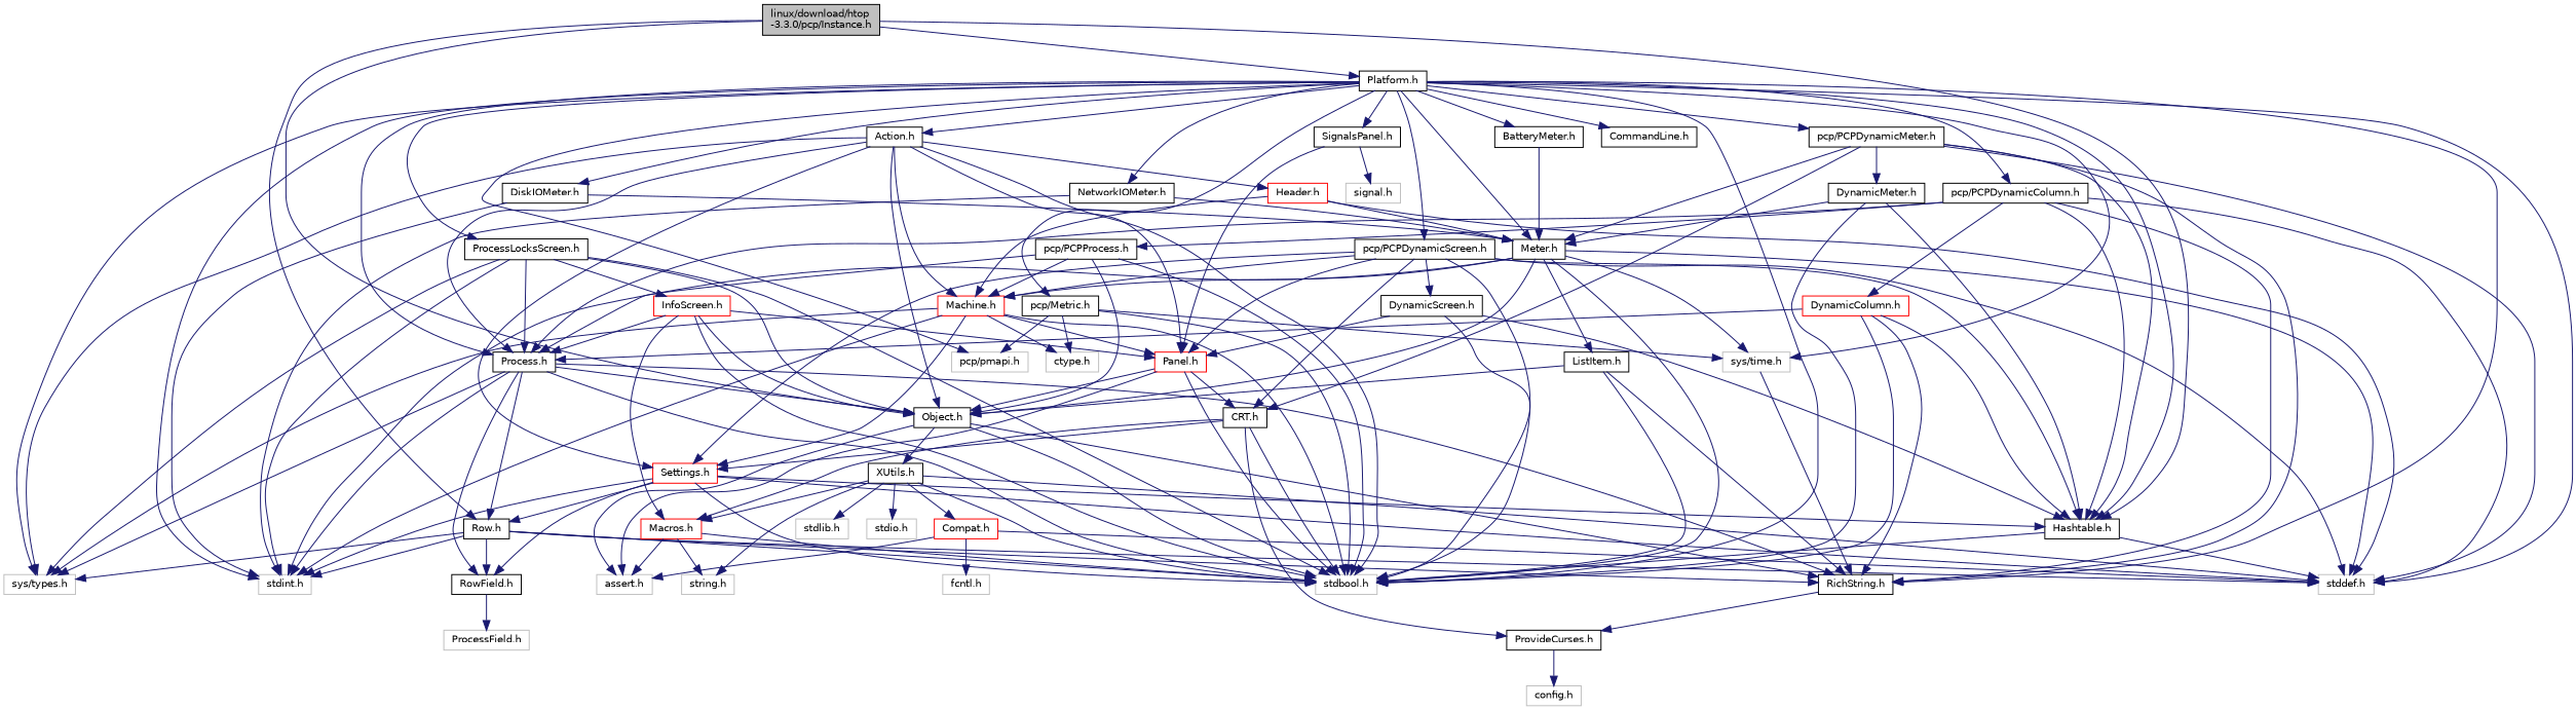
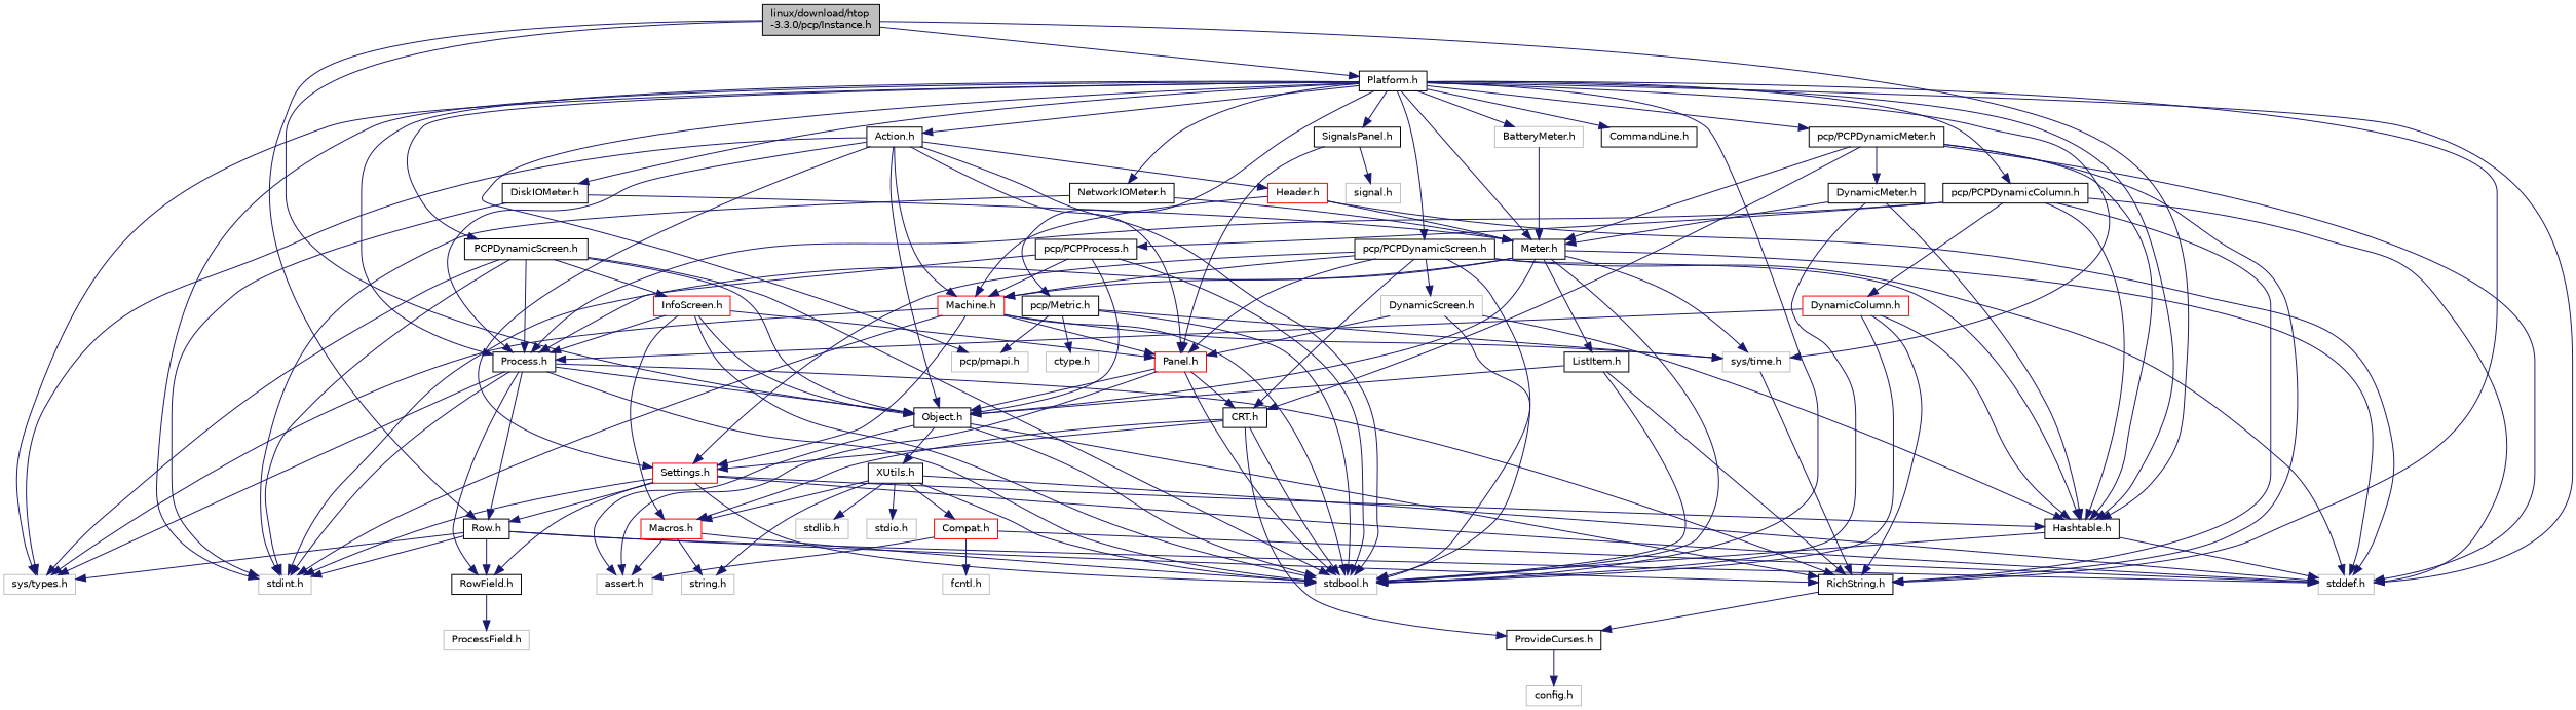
  digraph {
    node [color=black fillcolor=white fontname=Helvetica fontsize=10 shape=record style=filled]
    edge [color=midnightblue fontname=Helvetica fontsize=10 labelfontname=Helvetica labelfontsize=10 style=solid]
    n1 [fillcolor=grey75 fontcolor=black height=0.2 label="linux/download/htop\l-3.3.0/pcp/Instance.h" width=0.4]
    n2 [height=0.2 label="Hashtable.h" width=0.4]
    n3 [height=0.2 label="Object.h" width=0.4]
    n4 [height=0.2 label="Platform.h" width=0.4]
    n5 [height=0.2 label="Row.h" width=0.4]
    n6 [color=grey75 height=0.2 label="stdbool.h" width=0.4]
    n7 [color=grey75 height=0.2 label="stddef.h" width=0.4]
    n8 [color=grey75 height=0.2 label="assert.h" width=0.4]
    n9 [height=0.2 label="RichString.h" width=0.4]
    n10 [height=0.2 label="XUtils.h" width=0.4]
    n11 [color=grey75 height=0.2 label="stdint.h" width=0.4]
    n12 [color=grey75 height=0.2 label="pcp/pmapi.h" width=0.4]
    n13 [color=grey75 height=0.2 label="sys/time.h" width=0.4]
    n14 [color=grey75 height=0.2 label="sys/types.h" width=0.4]
    n15 [height=0.2 label="Action.h" width=0.4]
    n16 [height=0.2 label="Meter.h" width=0.4]
    n17 [height=0.2 label="Process.h" width=0.4]
-   n18 [height=0.2 label="BatteryMeter.h" width=0.4]
+   n18 [color=grey75 height=0.2 label="BatteryMeter.h" width=0.4]
    n19 [height=0.2 label="DiskIOMeter.h" width=0.4]
    n20 [height=0.2 label="NetworkIOMeter.h" width=0.4]
-   n21 [height=0.2 label="ProcessLocksScreen.h" width=0.4]
+   n21 [height=0.2 label="PCPDynamicScreen.h" width=0.4]
    n22 [height=0.2 label="SignalsPanel.h" width=0.4]
    n23 [height=0.2 label="CommandLine.h" width=0.4]
    n24 [height=0.2 label="pcp/Metric.h" width=0.4]
    n25 [height=0.2 label="pcp/PCPDynamicColumn.h" width=0.4]
    n26 [height=0.2 label="pcp/PCPDynamicMeter.h" width=0.4]
    n27 [height=0.2 label="pcp/PCPDynamicScreen.h" width=0.4]
    n28 [height=0.2 label="RowField.h" width=0.4]
    n29 [height=0.2 label="ProvideCurses.h" width=0.4]
    n30 [color=grey75 height=0.2 label="stdio.h" width=0.4]
    n31 [color=grey75 height=0.2 label="stdlib.h" width=0.4]
    n32 [color=grey75 height=0.2 label="string.h" width=0.4]
    n33 [color=red height=0.2 label="Compat.h" width=0.4]
    n34 [color=red height=0.2 label="Macros.h" width=0.4]
    n35 [color=grey75 height=0.2 label="config.h" width=0.4]
    n36 [color=grey75 height=0.2 label="fcntl.h" width=0.4]
    n37 [color=red height=0.2 label="Header.h" width=0.4]
    n38 [color=red height=0.2 label="Machine.h" width=0.4]
    n39 [color=red height=0.2 label="Panel.h" width=0.4]
    n40 [color=red height=0.2 label="Settings.h" width=0.4]
    n41 [height=0.2 label="ListItem.h" width=0.4]
    n42 [color=red height=0.2 label="InfoScreen.h" width=0.4]
    n43 [color=grey75 height=0.2 label="signal.h" width=0.4]
    n44 [color=grey75 height=0.2 label="ctype.h" width=0.4]
    n45 [color=red height=0.2 label="DynamicColumn.h" width=0.4]
    n46 [height=0.2 label="pcp/PCPProcess.h" width=0.4]
    n47 [height=0.2 label="CRT.h" width=0.4]
    n48 [height=0.2 label="DynamicMeter.h" width=0.4]
-   n49 [height=0.2 label="DynamicScreen.h" width=0.4]
+   n49 [color=grey75 height=0.2 label="DynamicScreen.h" width=0.4]
    n50 [color=grey75 height=0.2 label="ProcessField.h" width=0.4]
    n1 -> n2
    n1 -> n3
    n1 -> n4
    n1 -> n5
    n2 -> n6
    n2 -> n7
    n3 -> n6
    n3 -> n8
    n3 -> n9
    n3 -> n10
    n4 -> n2
    n4 -> n6
    n4 -> n7
    n4 -> n9
    n4 -> n11
    n4 -> n12
    n4 -> n13
    n4 -> n14
    n4 -> n15
    n4 -> n16
    n4 -> n17
    n4 -> n18
    n4 -> n19
    n4 -> n20
    n4 -> n21
    n4 -> n22
    n4 -> n23
    n4 -> n24
    n4 -> n25
    n4 -> n26
    n4 -> n27
-   n5 -> n6
    n5 -> n7
    n5 -> n9
    n5 -> n11
    n5 -> n14
    n5 -> n28
    n9 -> n29
    n10 -> n6
    n10 -> n7
    n10 -> n30
    n10 -> n31
    n10 -> n32
    n10 -> n33
    n10 -> n34
    n13 -> n9
    n15 -> n3
    n15 -> n6
    n15 -> n14
    n15 -> n17
    n15 -> n37
    n15 -> n38
    n15 -> n39
    n15 -> n40
    n16 -> n3
    n16 -> n6
    n16 -> n7
    n16 -> n11
    n16 -> n13
    n16 -> n38
    n16 -> n41
    n17 -> n3
    n17 -> n5
    n17 -> n6
    n17 -> n9
    n17 -> n11
    n17 -> n14
    n17 -> n28
    n18 -> n16
    n19 -> n11
    n19 -> n16
    n20 -> n11
    n20 -> n16
    n21 -> n3
    n21 -> n6
    n21 -> n11
    n21 -> n14
    n21 -> n17
    n21 -> n42
    n22 -> n39
    n22 -> n43
    n24 -> n6
    n24 -> n12
    n24 -> n13
    n24 -> n44
    n25 -> n2
    n25 -> n7
    n25 -> n9
    n25 -> n17
    n25 -> n45
    n25 -> n46
    n26 -> n2
    n26 -> n7
    n26 -> n9
    n26 -> n16
    n26 -> n47
    n26 -> n48
    n27 -> n2
    n27 -> n6
    n27 -> n7
    n27 -> n38
    n27 -> n39
    n27 -> n40
    n27 -> n47
    n27 -> n49
    n28 -> n50
    n29 -> n35
    n33 -> n7
    n33 -> n8
    n33 -> n36
    n34 -> n6
    n34 -> n8
    n34 -> n32
    n37 -> n7
    n37 -> n16
    n37 -> n38
    n38 -> n6
    n38 -> n11
-   n38 -> n44
+   n38 -> n13
    n38 -> n14
    n38 -> n39
    n38 -> n40
    n39 -> n3
    n39 -> n6
    n39 -> n8
    n39 -> n47
    n40 -> n2
    n40 -> n5
    n40 -> n6
    n40 -> n7
    n40 -> n11
    n40 -> n28
    n41 -> n3
    n41 -> n6
    n41 -> n9
    n42 -> n3
    n42 -> n6
    n42 -> n17
    n42 -> n34
    n42 -> n39
    n45 -> n2
    n45 -> n6
    n45 -> n9
    n45 -> n17
    n46 -> n3
    n46 -> n6
    n46 -> n17
    n46 -> n38
    n47 -> n6
    n47 -> n29
    n47 -> n34
    n47 -> n40
    n48 -> n2
    n48 -> n6
    n48 -> n16
    n49 -> n2
    n49 -> n6
    n49 -> n39
  }
